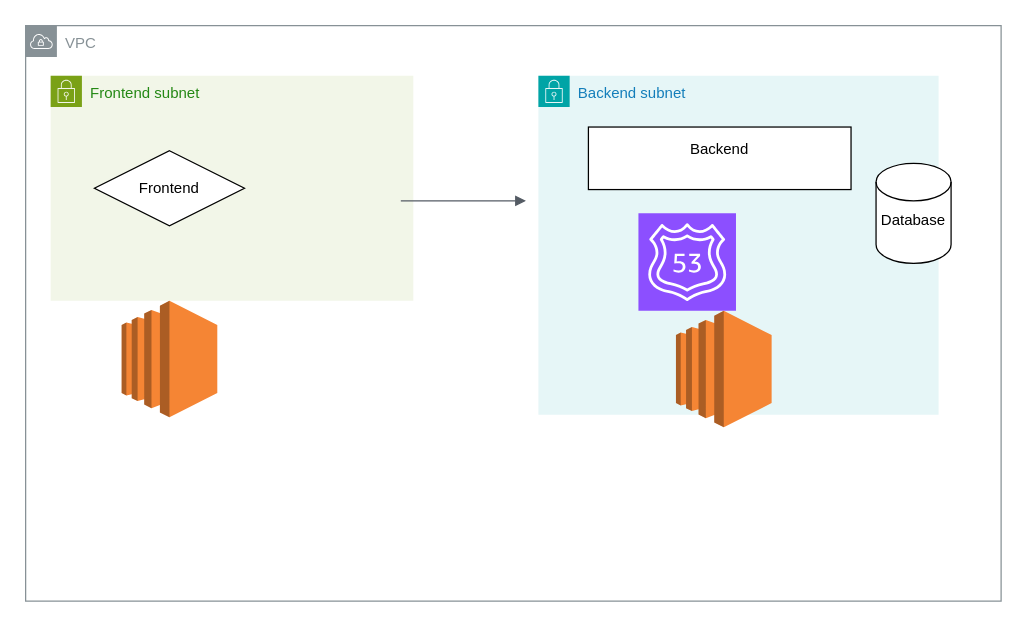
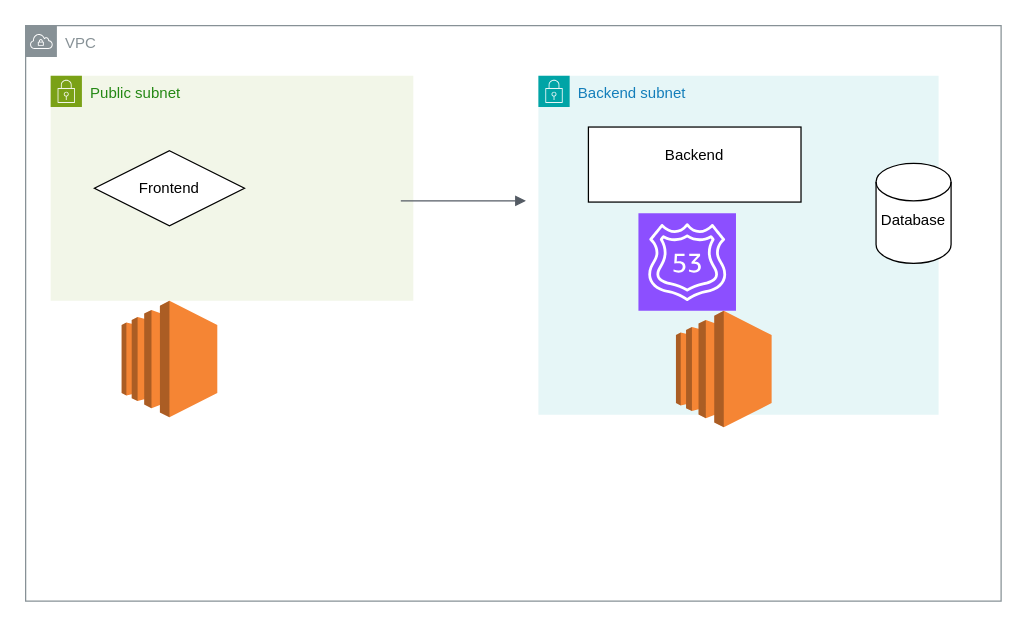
  <mxCell id="0" />
  <mxCell id="1" parent="0" />
  <mxCell id="2" value="VPC" style="sketch=0;outlineConnect=0;gradientColor=none;html=1;whiteSpace=wrap;fontSize=12;fontStyle=0;shape=mxgraph.aws4.group;grIcon=mxgraph.aws4.group_vpc;strokeColor=#879196;fillColor=none;verticalAlign=top;align=left;spacingLeft=30;fontColor=#879196;dashed=0;" vertex="1" parent="1"><mxGeometry x="20" y="20" width="780" height="460" as="geometry" /></mxCell>
- <mxCell id="3" value="Frontend subnet" style="points=[[0,0],[0.25,0],[0.5,0],[0.75,0],[1,0],[1,0.25],[1,0.5],[1,0.75],[1,1],[0.75,1],[0.5,1],[0.25,1],[0,1],[0,0.75],[0,0.5],[0,0.25]];outlineConnect=0;gradientColor=none;html=1;whiteSpace=wrap;fontSize=12;fontStyle=0;container=1;pointerEvents=0;collapsible=0;recursiveResize=0;shape=mxgraph.aws4.group;grIcon=mxgraph.aws4.group_security_group;grStroke=0;strokeColor=#7AA116;fillColor=#F2F6E8;verticalAlign=top;align=left;spacingLeft=30;fontColor=#248814;dashed=0;" vertex="1" parent="1"><mxGeometry x="40" y="60" width="290" height="180" as="geometry" /></mxCell>
+ <mxCell id="3" value="Public subnet" style="points=[[0,0],[0.25,0],[0.5,0],[0.75,0],[1,0],[1,0.25],[1,0.5],[1,0.75],[1,1],[0.75,1],[0.5,1],[0.25,1],[0,1],[0,0.75],[0,0.5],[0,0.25]];outlineConnect=0;gradientColor=none;html=1;whiteSpace=wrap;fontSize=12;fontStyle=0;container=1;pointerEvents=0;collapsible=0;recursiveResize=0;shape=mxgraph.aws4.group;grIcon=mxgraph.aws4.group_security_group;grStroke=0;strokeColor=#7AA116;fillColor=#F2F6E8;verticalAlign=top;align=left;spacingLeft=30;fontColor=#248814;dashed=0;" vertex="1" parent="1"><mxGeometry x="40" y="60" width="290" height="180" as="geometry" /></mxCell>
  <mxCell id="4" value="Frontend" style="rhombus;whiteSpace=wrap;html=1;" vertex="1" parent="3"><mxGeometry x="35" y="60" width="120" height="60" as="geometry" /></mxCell>
  <mxCell id="5" value="" style="edgeStyle=orthogonalEdgeStyle;html=1;endArrow=block;elbow=vertical;startArrow=none;endFill=1;strokeColor=#545B64;rounded=0;" edge="1" parent="3"><mxGeometry width="100" relative="1" as="geometry"><mxPoint x="280" y="100" as="sourcePoint" /><mxPoint x="380" y="100" as="targetPoint" /><Array as="points"><mxPoint x="280" y="100" /><mxPoint x="280" y="100" /></Array></mxGeometry></mxCell>
  <mxCell id="6" value="Backend subnet" style="points=[[0,0],[0.25,0],[0.5,0],[0.75,0],[1,0],[1,0.25],[1,0.5],[1,0.75],[1,1],[0.75,1],[0.5,1],[0.25,1],[0,1],[0,0.75],[0,0.5],[0,0.25]];outlineConnect=0;gradientColor=none;html=1;whiteSpace=wrap;fontSize=12;fontStyle=0;container=1;pointerEvents=0;collapsible=0;recursiveResize=0;shape=mxgraph.aws4.group;grIcon=mxgraph.aws4.group_security_group;grStroke=0;strokeColor=#00A4A6;fillColor=#E6F6F7;verticalAlign=top;align=left;spacingLeft=30;fontColor=#147EBA;dashed=0;" vertex="1" parent="1"><mxGeometry x="430" y="60" width="320" height="271" as="geometry" /></mxCell>
  <mxCell id="7" value="" style="sketch=0;points=[[0,0,0],[0.25,0,0],[0.5,0,0],[0.75,0,0],[1,0,0],[0,1,0],[0.25,1,0],[0.5,1,0],[0.75,1,0],[1,1,0],[0,0.25,0],[0,0.5,0],[0,0.75,0],[1,0.25,0],[1,0.5,0],[1,0.75,0]];outlineConnect=0;fontColor=#232F3E;fillColor=#8C4FFF;strokeColor=#ffffff;dashed=0;verticalLabelPosition=bottom;verticalAlign=top;align=center;html=1;fontSize=12;fontStyle=0;aspect=fixed;shape=mxgraph.aws4.resourceIcon;resIcon=mxgraph.aws4.route_53;" vertex="1" parent="6"><mxGeometry x="80" y="110" width="78" height="78" as="geometry" /></mxCell>
- <mxCell id="8" value="Backend&lt;div&gt;&lt;br&gt;&lt;/div&gt;" style="rounded=0;whiteSpace=wrap;html=1;" vertex="1" parent="6"><mxGeometry x="40" y="41" width="210" height="50" as="geometry" /></mxCell>
+ <mxCell id="8" value="Backend&lt;div&gt;&lt;br&gt;&lt;/div&gt;" style="rounded=0;whiteSpace=wrap;html=1;" vertex="1" parent="6"><mxGeometry x="40" y="41" width="170" height="60" as="geometry" /></mxCell>
  <mxCell id="9" value="" style="outlineConnect=0;dashed=0;verticalLabelPosition=bottom;verticalAlign=top;align=center;html=1;shape=mxgraph.aws3.ec2;fillColor=#F58534;gradientColor=none;" vertex="1" parent="6"><mxGeometry x="110" y="188" width="76.5" height="93" as="geometry" /></mxCell>
  <mxCell id="10" value="Database&lt;div&gt;&lt;br&gt;&lt;/div&gt;" style="shape=cylinder3;whiteSpace=wrap;html=1;boundedLbl=1;backgroundOutline=1;size=15;" vertex="1" parent="6"><mxGeometry x="270" y="70" width="60" height="80" as="geometry" /></mxCell>
  <mxCell id="11" value="" style="outlineConnect=0;dashed=0;verticalLabelPosition=bottom;verticalAlign=top;align=center;html=1;shape=mxgraph.aws3.ec2;fillColor=#F58534;gradientColor=none;" vertex="1" parent="1"><mxGeometry x="96.75" y="240" width="76.5" height="93" as="geometry" /></mxCell>
